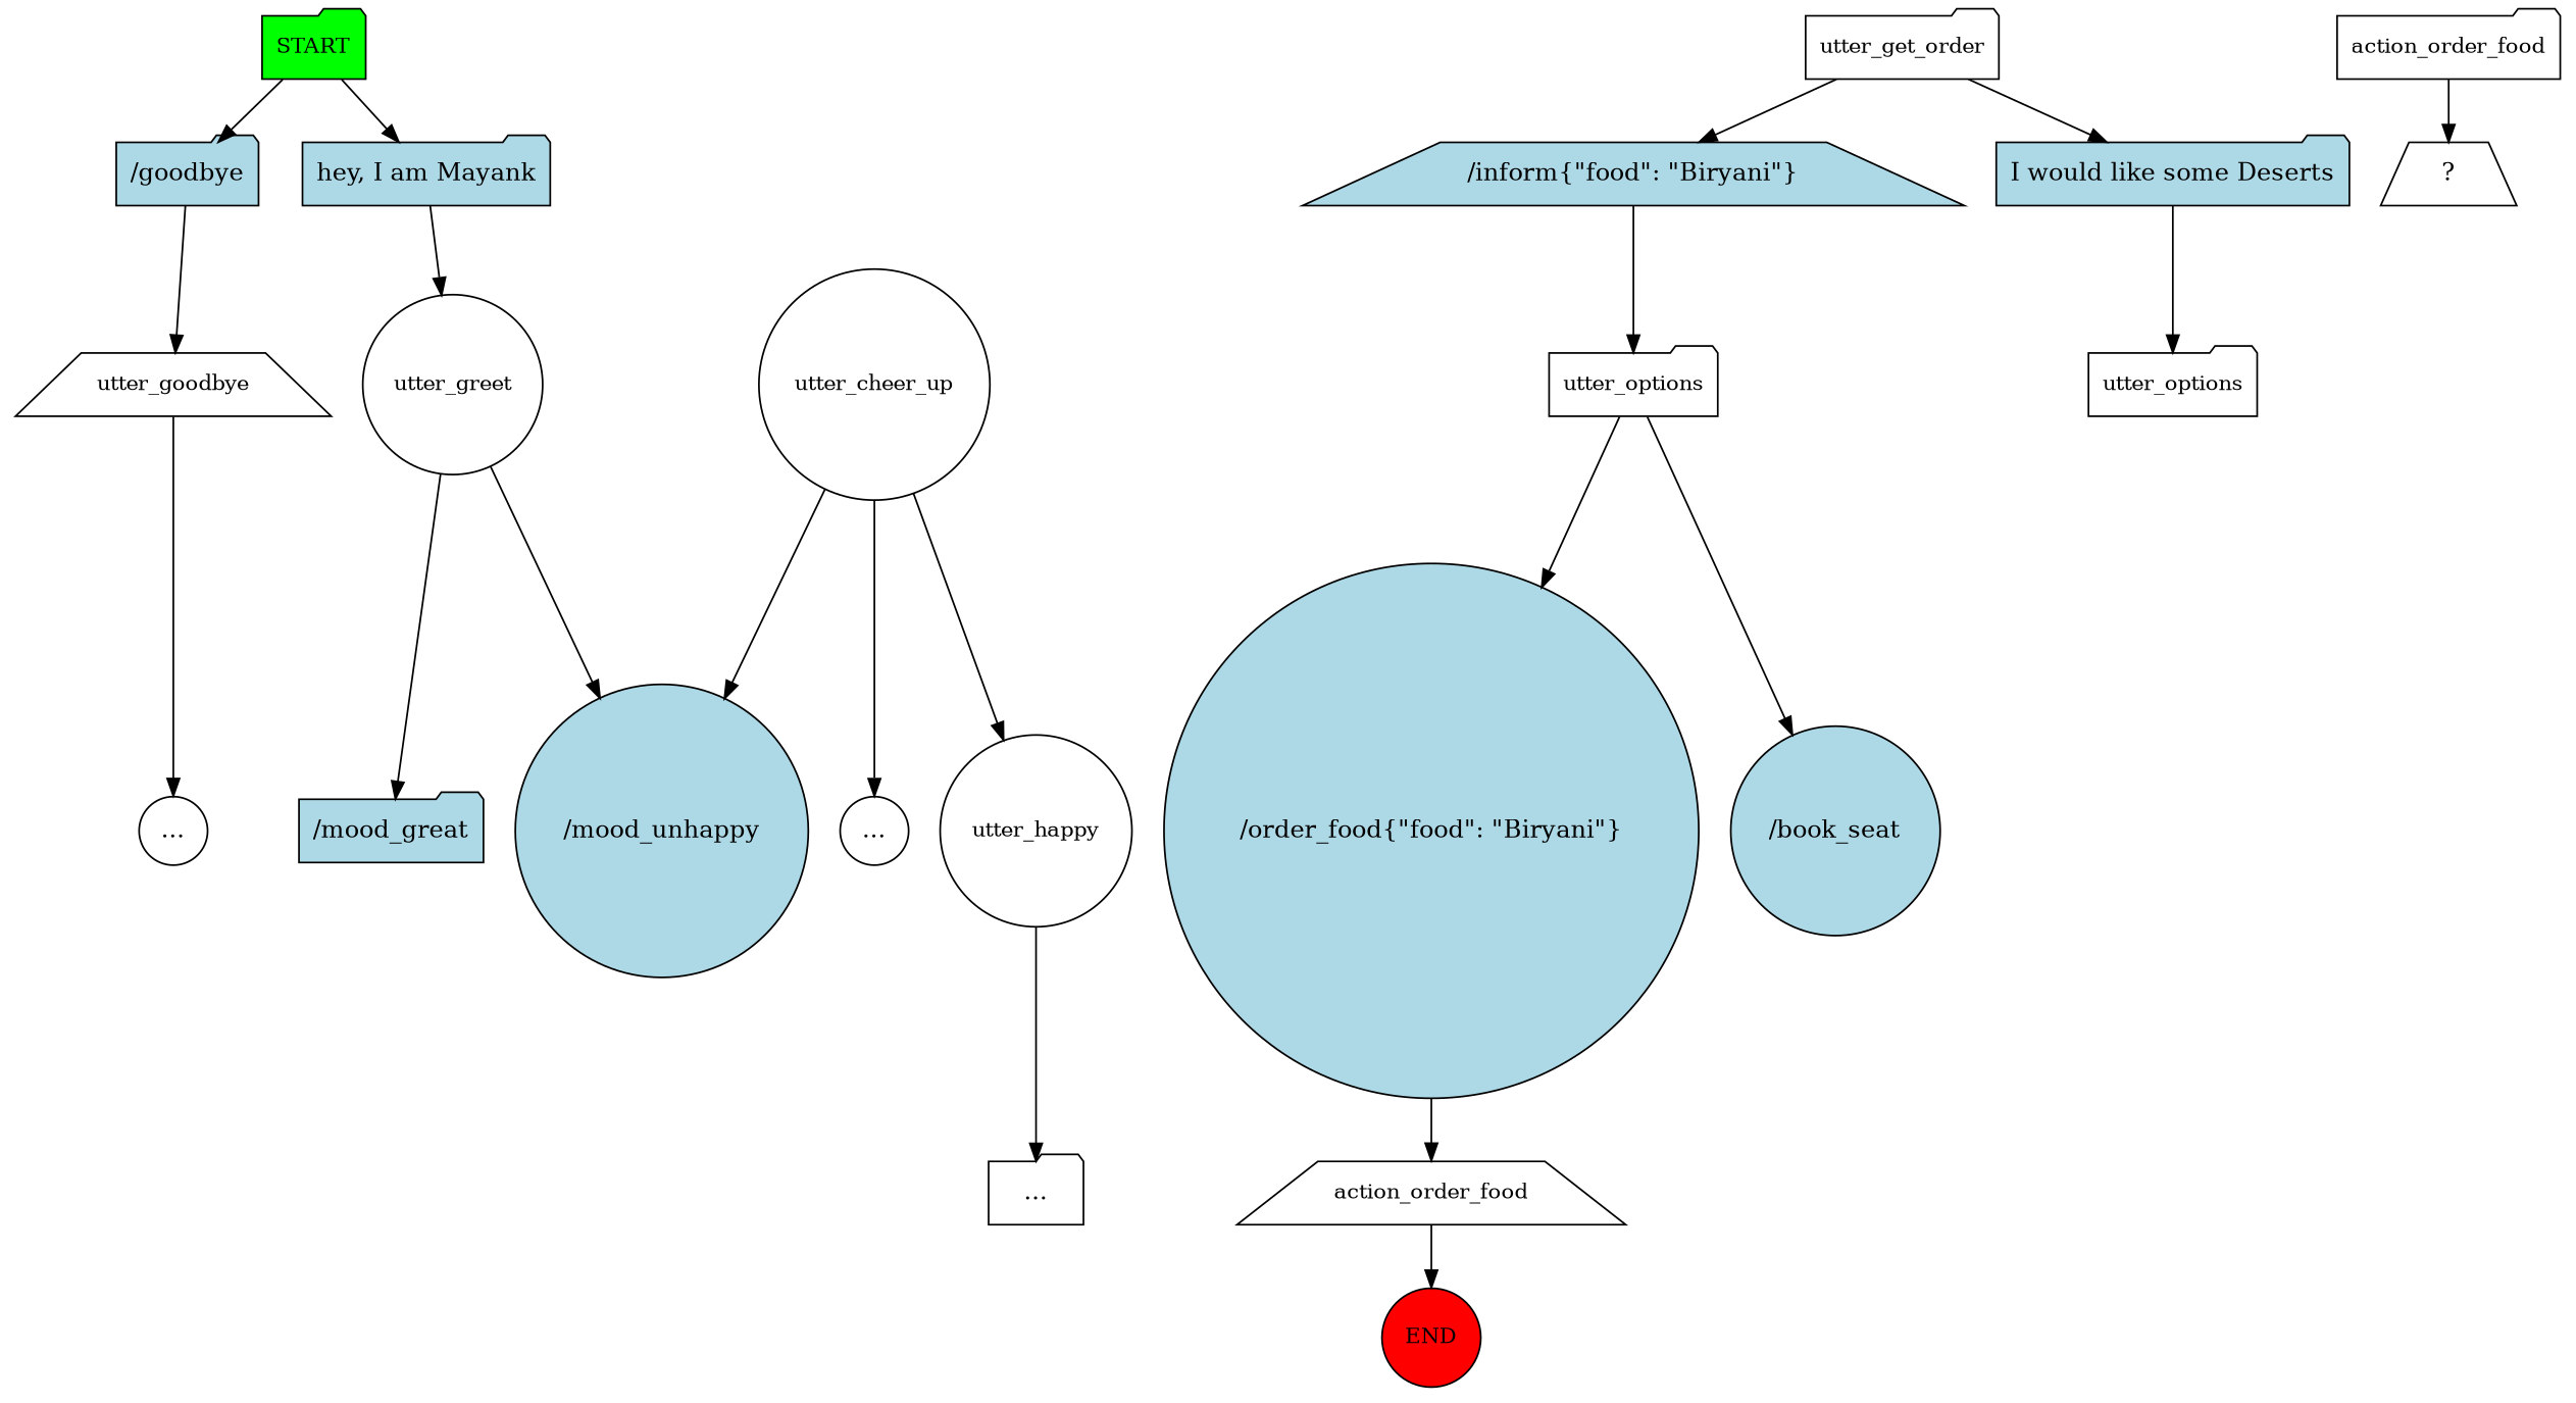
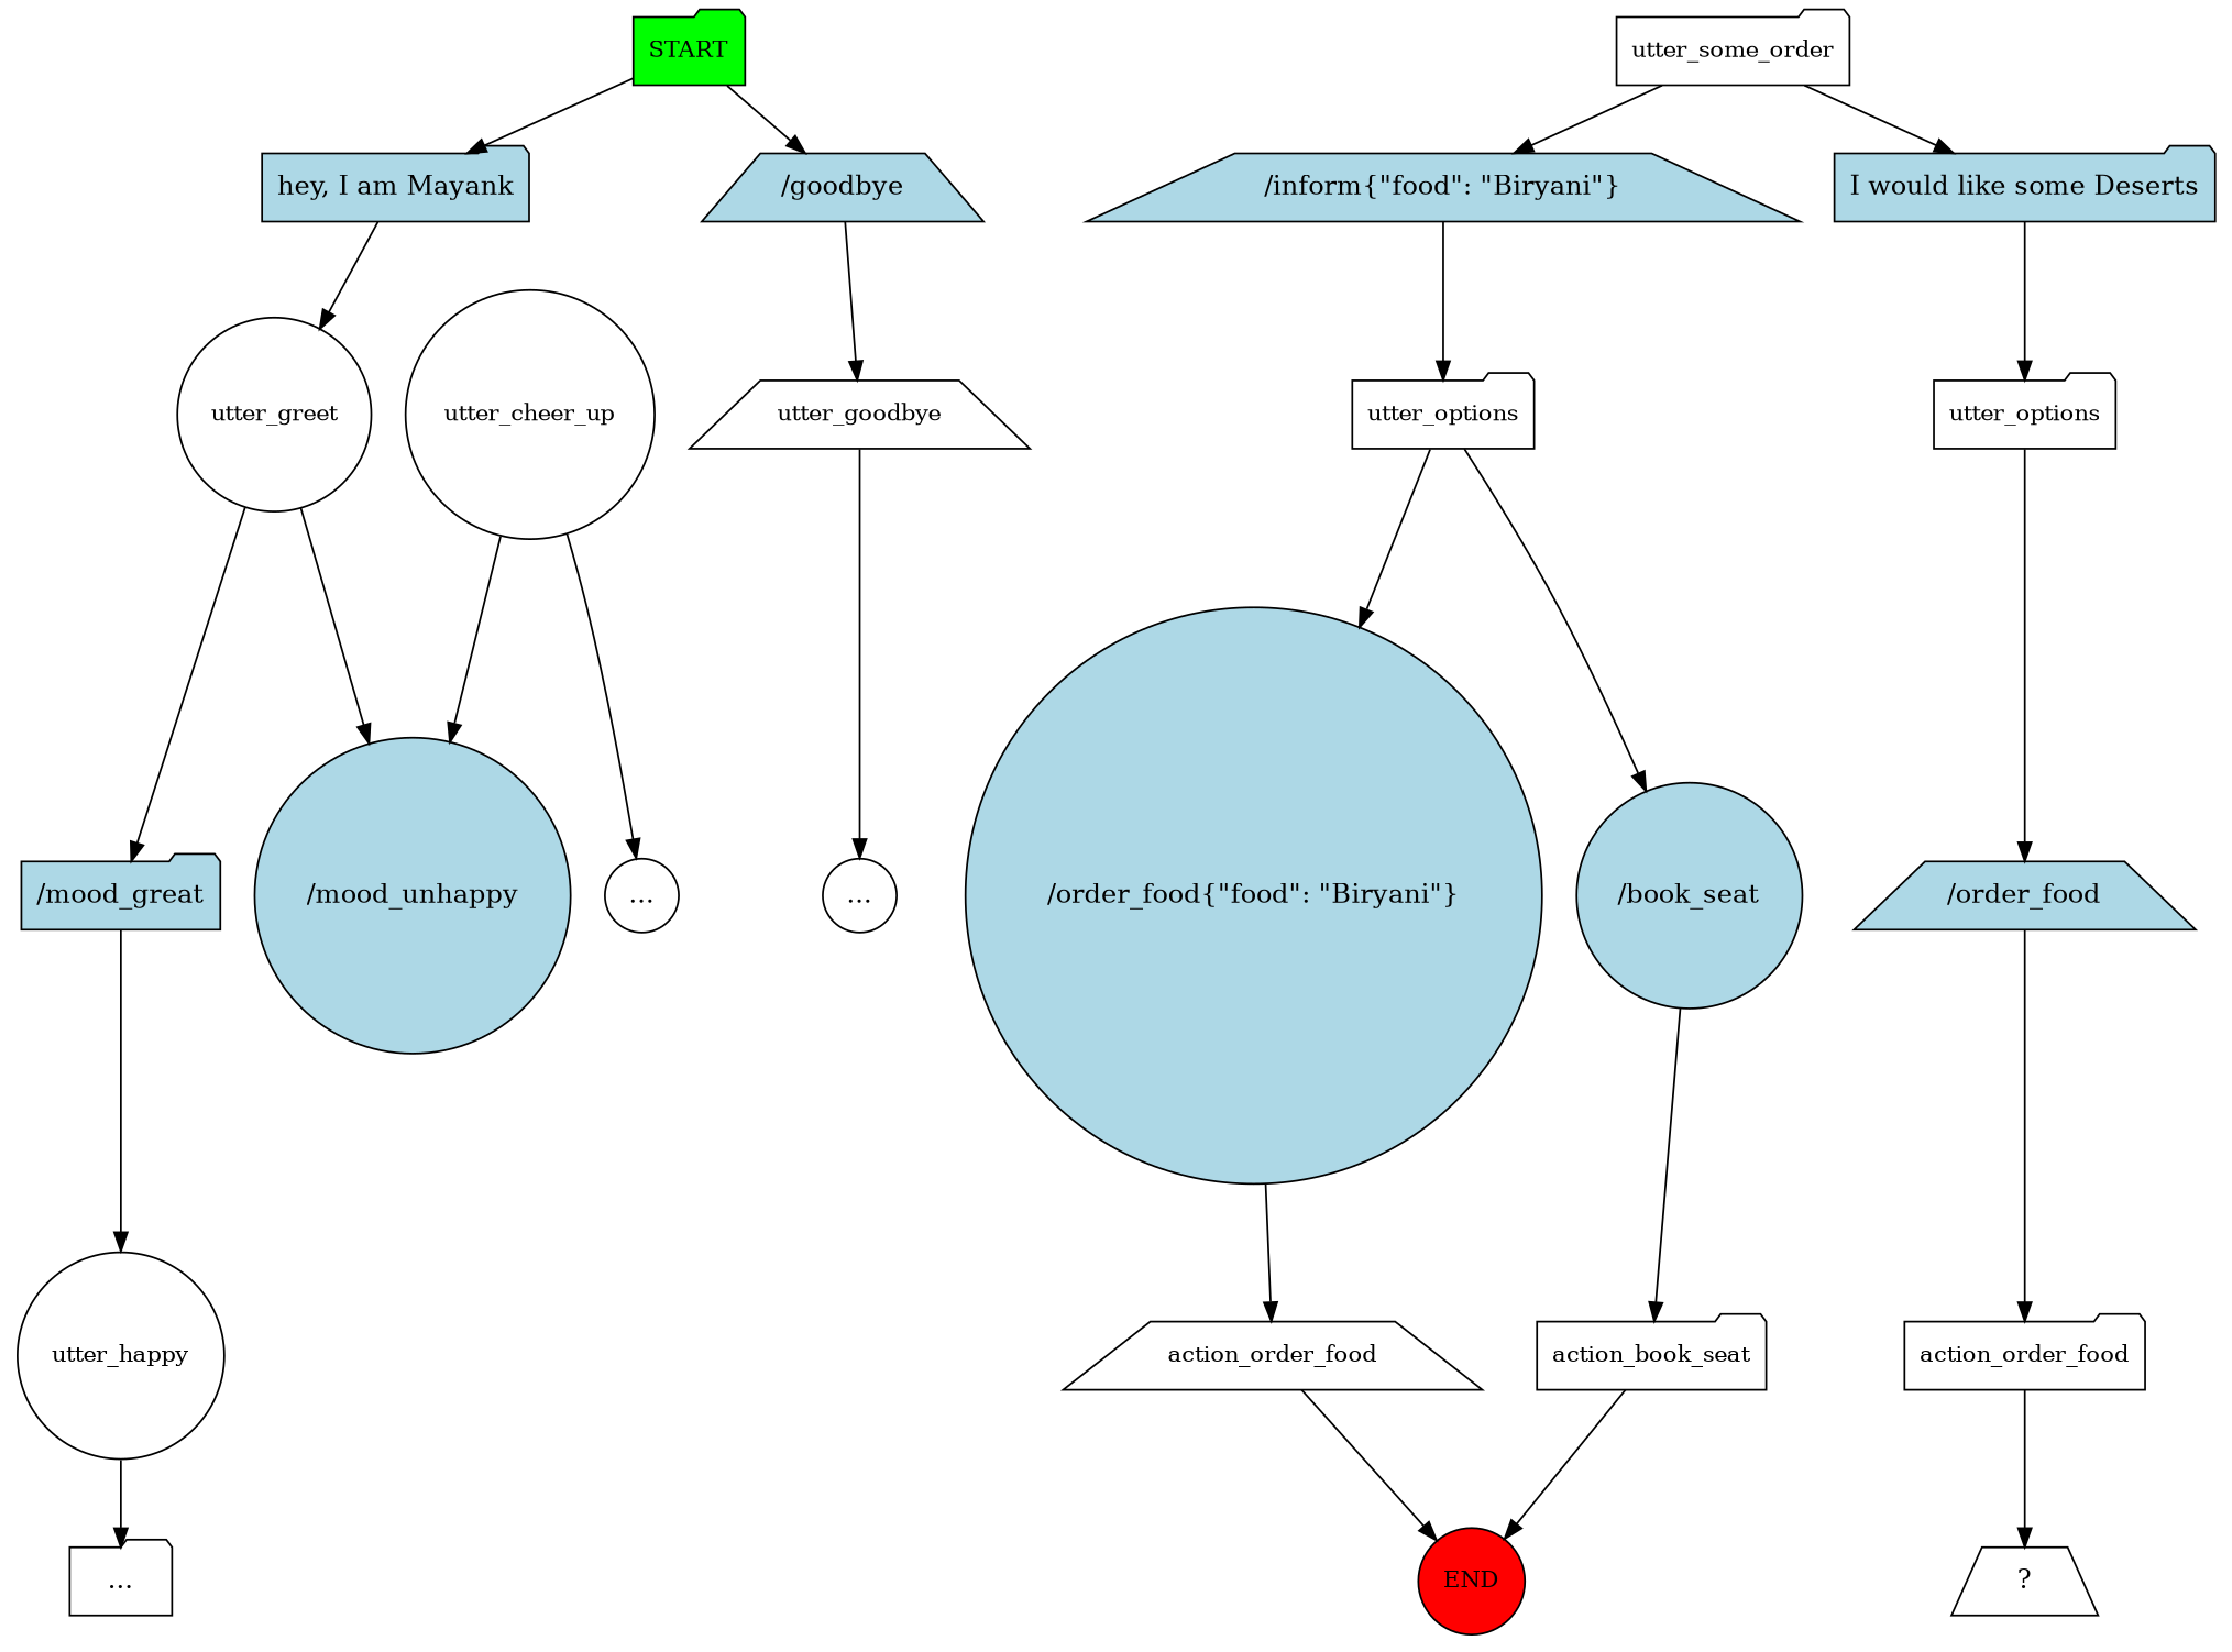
  digraph {
    node [shape=folder]
    n1 [fillcolor=green fontsize=12 label=START style=filled]
    n2 [fillcolor=lightblue label="hey,\ I\ am\ Mayank" style=filled]
-   n3 [fillcolor=lightblue label="/goodbye" style=filled]
+   n3 [fillcolor=lightblue label="/goodbye" shape=trapezium style=filled]
    n4 [fontsize=12 label=utter_greet shape=circle]
    n5 [fontsize=12 label=utter_goodbye shape=trapezium]
    n6 [fillcolor=red fontsize=12 label=END shape=circle style=filled]
    n7 [fillcolor=lightblue label="/mood_great" style=filled]
    n8 [fillcolor=lightblue label="/mood_unhappy" shape=circle style=filled]
-   n9 [fontsize=12 label=utter_get_order]
+   n9 [fontsize=12 label=utter_some_order]
    n10 [fillcolor=lightblue label="/inform\{\"food\":\ \"Biryani\"\}" shape=trapezium style=filled]
    n11 [fillcolor=lightblue label="I\ would\ like\ some\ Deserts" style=filled]
    n12 [fontsize=12 label=utter_happy shape=circle]
    n13 [label="..."]
    n14 [fontsize=12 label=utter_cheer_up shape=circle]
    n15 [label="..." shape=circle]
    n16 [label="..." shape=circle]
    n17 [fontsize=12 label=utter_options]
    n18 [fontsize=12 label=utter_options]
    n19 [fillcolor=lightblue label="/order_food\{\"food\":\ \"Biryani\"\}" shape=circle style=filled]
    n20 [fillcolor=lightblue label="/book_seat" shape=circle style=filled]
    n21 [fontsize=12 label=action_order_food shape=trapezium]
+   n22 [fontsize=12 label=action_book_seat]
+   n23 [fillcolor=lightblue label="/order_food" shape=trapezium style=filled]
    n24 [fontsize=12 label=action_order_food]
    n25 [label="  ?  " shape=trapezium]
    n1 -> n2
    n1 -> n3
    n2 -> n4
    n3 -> n5
    n4 -> n7
    n4 -> n8
    n5 -> n16
-   n14 -> n12
+   n7 -> n12
    n9 -> n10
    n9 -> n11
    n10 -> n17
    n11 -> n18
    n12 -> n13
    n14 -> n8
    n14 -> n15
    n17 -> n19
    n17 -> n20
+   n18 -> n23
    n19 -> n21
+   n20 -> n22
    n21 -> n6
+   n22 -> n6
+   n23 -> n24
    n24 -> n25
  }
